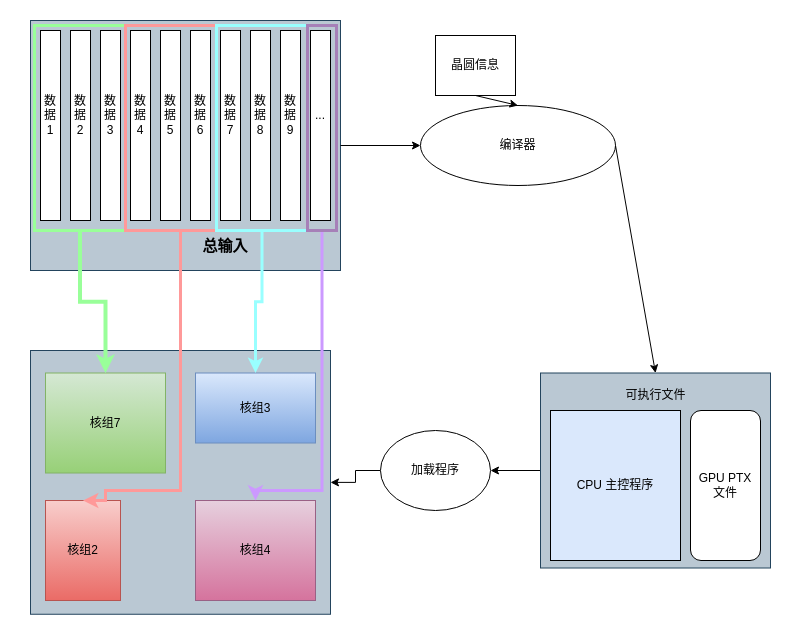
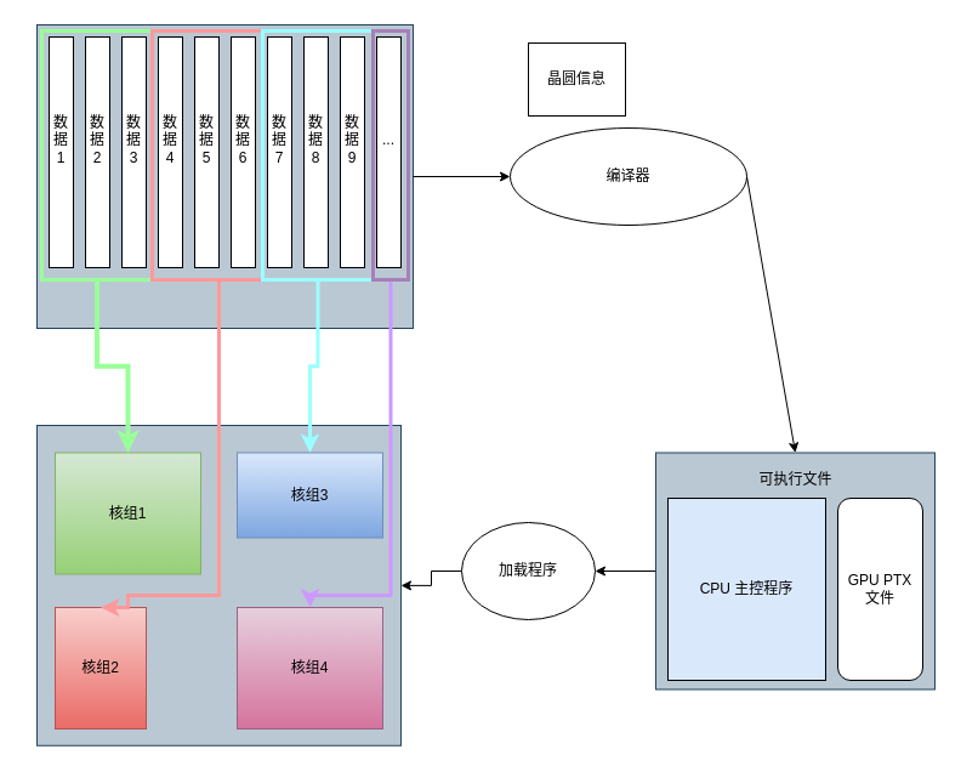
  <mxCell id="0" />
  <mxCell id="1" parent="0" />
  <mxCell id="2" value="" style="rounded=0;whiteSpace=wrap;html=1;rotation=0;fillColor=#bac8d3;strokeColor=#23445d;" vertex="1" parent="1"><mxGeometry x="30" y="20" width="310" height="250" as="geometry" /></mxCell>
  <mxCell id="3" value="" style="rounded=0;whiteSpace=wrap;html=1;" vertex="1" parent="1"><mxGeometry x="40" y="30" width="20" height="190" as="geometry" /></mxCell>
  <mxCell id="4" value="" style="rounded=0;whiteSpace=wrap;html=1;" vertex="1" parent="1"><mxGeometry x="70" y="30" width="20" height="190" as="geometry" /></mxCell>
  <mxCell id="5" value="" style="rounded=0;whiteSpace=wrap;html=1;" vertex="1" parent="1"><mxGeometry x="100" y="30" width="20" height="190" as="geometry" /></mxCell>
  <mxCell id="6" value="" style="rounded=0;whiteSpace=wrap;html=1;" vertex="1" parent="1"><mxGeometry x="160" y="30" width="20" height="190" as="geometry" /></mxCell>
  <mxCell id="7" value="" style="rounded=0;whiteSpace=wrap;html=1;" vertex="1" parent="1"><mxGeometry x="130" y="30" width="20" height="190" as="geometry" /></mxCell>
  <mxCell id="8" value="" style="rounded=0;whiteSpace=wrap;html=1;" vertex="1" parent="1"><mxGeometry x="190" y="30" width="20" height="190" as="geometry" /></mxCell>
  <mxCell id="9" value="" style="rounded=0;whiteSpace=wrap;html=1;" vertex="1" parent="1"><mxGeometry x="220" y="30" width="20" height="190" as="geometry" /></mxCell>
  <mxCell id="10" value="" style="rounded=0;whiteSpace=wrap;html=1;" vertex="1" parent="1"><mxGeometry x="250" y="30" width="20" height="190" as="geometry" /></mxCell>
  <mxCell id="11" value="" style="rounded=0;whiteSpace=wrap;html=1;" vertex="1" parent="1"><mxGeometry x="280" y="30" width="20" height="190" as="geometry" /></mxCell>
  <mxCell id="12" value="" style="rounded=0;whiteSpace=wrap;html=1;" vertex="1" parent="1"><mxGeometry x="310" y="30" width="20" height="190" as="geometry" /></mxCell>
- <mxCell id="13" value="&lt;b&gt;&lt;font style=&quot;font-size: 15px;&quot;&gt;总输入&lt;/font&gt;&lt;/b&gt;" style="text;html=1;align=center;verticalAlign=middle;whiteSpace=wrap;rounded=0;" vertex="1" parent="1"><mxGeometry x="195" y="230" width="60" height="30" as="geometry" /></mxCell>
  <mxCell id="14" value="数&lt;br&gt;据&lt;br&gt;1" style="text;html=1;align=center;verticalAlign=middle;whiteSpace=wrap;rounded=0;rotation=0;" vertex="1" parent="1"><mxGeometry x="20" y="100" width="60" height="30" as="geometry" /></mxCell>
  <mxCell id="15" value="数&lt;br&gt;据&lt;br&gt;2" style="text;html=1;align=center;verticalAlign=middle;whiteSpace=wrap;rounded=0;rotation=0;" vertex="1" parent="1"><mxGeometry x="50" y="100" width="60" height="30" as="geometry" /></mxCell>
  <mxCell id="16" value="数&lt;br&gt;据&lt;br&gt;3" style="text;html=1;align=center;verticalAlign=middle;whiteSpace=wrap;rounded=0;rotation=0;" vertex="1" parent="1"><mxGeometry x="80" y="100" width="60" height="30" as="geometry" /></mxCell>
  <mxCell id="17" value="数&lt;br&gt;据&lt;br&gt;4" style="text;html=1;align=center;verticalAlign=middle;whiteSpace=wrap;rounded=0;rotation=0;" vertex="1" parent="1"><mxGeometry x="110" y="100" width="60" height="30" as="geometry" /></mxCell>
  <mxCell id="18" value="数&lt;br&gt;据&lt;br&gt;5" style="text;html=1;align=center;verticalAlign=middle;whiteSpace=wrap;rounded=0;rotation=0;" vertex="1" parent="1"><mxGeometry x="140" y="100" width="60" height="30" as="geometry" /></mxCell>
  <mxCell id="19" value="数&lt;br&gt;据&lt;br&gt;6" style="text;html=1;align=center;verticalAlign=middle;whiteSpace=wrap;rounded=0;rotation=0;" vertex="1" parent="1"><mxGeometry x="170" y="100" width="60" height="30" as="geometry" /></mxCell>
  <mxCell id="20" value="数&lt;br&gt;据&lt;br&gt;7" style="text;html=1;align=center;verticalAlign=middle;whiteSpace=wrap;rounded=0;rotation=0;" vertex="1" parent="1"><mxGeometry x="200" y="100" width="60" height="30" as="geometry" /></mxCell>
  <mxCell id="21" value="数&lt;br&gt;据&lt;br&gt;8" style="text;html=1;align=center;verticalAlign=middle;whiteSpace=wrap;rounded=0;rotation=0;" vertex="1" parent="1"><mxGeometry x="230" y="100" width="60" height="30" as="geometry" /></mxCell>
  <mxCell id="22" value="数&lt;br&gt;据&lt;br&gt;9" style="text;html=1;align=center;verticalAlign=middle;whiteSpace=wrap;rounded=0;rotation=0;" vertex="1" parent="1"><mxGeometry x="260" y="100" width="60" height="30" as="geometry" /></mxCell>
  <mxCell id="23" value="..." style="text;html=1;align=center;verticalAlign=middle;whiteSpace=wrap;rounded=0;rotation=0;" vertex="1" parent="1"><mxGeometry x="290" y="100" width="60" height="30" as="geometry" /></mxCell>
  <mxCell id="24" value="编译器" style="ellipse;whiteSpace=wrap;html=1;" vertex="1" parent="1"><mxGeometry x="420" y="105" width="195" height="80" as="geometry" /></mxCell>
  <mxCell id="25" value="" style="endArrow=classic;html=1;rounded=0;entryX=0;entryY=0.5;entryDx=0;entryDy=0;exitX=1;exitY=0.5;exitDx=0;exitDy=0;" edge="1" parent="1" source="2" target="24"><mxGeometry width="50" height="50" relative="1" as="geometry"><mxPoint x="270" y="280" as="sourcePoint" /><mxPoint x="265" y="240" as="targetPoint" /></mxGeometry></mxCell>
  <mxCell id="26" value="晶圆信息" style="rounded=0;whiteSpace=wrap;html=1;" vertex="1" parent="1"><mxGeometry x="435" y="35" width="80" height="60" as="geometry" /></mxCell>
- <mxCell id="27" value="" style="endArrow=classic;html=1;rounded=0;exitX=0.5;exitY=1;exitDx=0;exitDy=0;entryX=0.5;entryY=0;entryDx=0;entryDy=0;" edge="1" parent="1" source="26" target="24"><mxGeometry width="50" height="50" relative="1" as="geometry"><mxPoint x="215" y="390" as="sourcePoint" /><mxPoint x="265" y="340" as="targetPoint" /></mxGeometry></mxCell>
  <mxCell id="28" style="edgeStyle=orthogonalEdgeStyle;rounded=0;orthogonalLoop=1;jettySize=auto;html=1;entryX=1;entryY=0.5;entryDx=0;entryDy=0;" edge="1" parent="1" source="29" target="40"><mxGeometry relative="1" as="geometry" /></mxCell>
  <mxCell id="29" value="" style="rounded=0;whiteSpace=wrap;html=1;fillColor=#bac8d3;strokeColor=#23445d;" vertex="1" parent="1"><mxGeometry x="540" y="372.5" width="230" height="195" as="geometry" /></mxCell>
  <mxCell id="30" value="" style="endArrow=classic;html=1;rounded=0;entryX=0.5;entryY=0;entryDx=0;entryDy=0;exitX=1;exitY=0.5;exitDx=0;exitDy=0;" edge="1" parent="1" source="24" target="29"><mxGeometry width="50" height="50" relative="1" as="geometry"><mxPoint x="540" y="145" as="sourcePoint" /><mxPoint x="275" y="340" as="targetPoint" /></mxGeometry></mxCell>
  <mxCell id="31" value="可执行文件" style="text;html=1;align=center;verticalAlign=middle;whiteSpace=wrap;rounded=0;" vertex="1" parent="1"><mxGeometry x="622.5" y="380" width="65" height="30" as="geometry" /></mxCell>
  <mxCell id="32" value="CPU 主控程序" style="rounded=0;whiteSpace=wrap;html=1;fillColor=#dae8fc;" vertex="1" parent="1"><mxGeometry x="550" y="410" width="130" height="150" as="geometry" /></mxCell>
  <mxCell id="33" value="GPU PTX&lt;br&gt;文件" style="whiteSpace=wrap;html=1;rounded=1;" vertex="1" parent="1"><mxGeometry x="690" y="410" width="70" height="150" as="geometry" /></mxCell>
  <mxCell id="34" value="" style="rounded=0;whiteSpace=wrap;html=1;fillColor=#bac8d3;strokeColor=#23445d;" vertex="1" parent="1"><mxGeometry x="30" y="350" width="300" height="263.75" as="geometry" /></mxCell>
- <mxCell id="35" value="核组7" style="rounded=0;whiteSpace=wrap;html=1;fillColor=#d5e8d4;gradientColor=#97d077;strokeColor=#82b366;" vertex="1" parent="1"><mxGeometry x="45" y="372.5" width="120" height="100" as="geometry" /></mxCell>
+ <mxCell id="35" value="核组1" style="rounded=0;whiteSpace=wrap;html=1;fillColor=#d5e8d4;gradientColor=#97d077;strokeColor=#82b366;" vertex="1" parent="1"><mxGeometry x="45" y="372.5" width="120" height="100" as="geometry" /></mxCell>
  <mxCell id="36" value="核组3" style="rounded=0;whiteSpace=wrap;html=1;fillColor=#dae8fc;gradientColor=#7ea6e0;strokeColor=#6c8ebf;" vertex="1" parent="1"><mxGeometry x="195" y="372.5" width="120" height="70" as="geometry" /></mxCell>
  <mxCell id="37" value="核组2" style="rounded=0;whiteSpace=wrap;html=1;fillColor=#f8cecc;gradientColor=#ea6b66;strokeColor=#b85450;" vertex="1" parent="1"><mxGeometry x="45" y="500" width="75" height="100" as="geometry" /></mxCell>
  <mxCell id="38" value="核组4" style="rounded=0;whiteSpace=wrap;html=1;fillColor=#e6d0de;gradientColor=#d5739d;strokeColor=#996185;" vertex="1" parent="1"><mxGeometry x="195" y="500" width="120" height="100" as="geometry" /></mxCell>
  <mxCell id="39" style="edgeStyle=orthogonalEdgeStyle;rounded=0;orthogonalLoop=1;jettySize=auto;html=1;exitX=0;exitY=0.5;exitDx=0;exitDy=0;entryX=1;entryY=0.5;entryDx=0;entryDy=0;" edge="1" parent="1" source="40" target="34"><mxGeometry relative="1" as="geometry" /></mxCell>
  <mxCell id="40" value="加载程序" style="ellipse;whiteSpace=wrap;html=1;" vertex="1" parent="1"><mxGeometry x="380" y="430" width="110" height="80" as="geometry" /></mxCell>
  <mxCell id="41" style="edgeStyle=orthogonalEdgeStyle;rounded=0;orthogonalLoop=1;jettySize=auto;html=1;exitX=0.5;exitY=1;exitDx=0;exitDy=0;strokeColor=#99FF99;strokeWidth=4;" edge="1" parent="1" source="42" target="35"><mxGeometry relative="1" as="geometry" /></mxCell>
  <mxCell id="42" value="" style="rounded=0;whiteSpace=wrap;html=1;fillColor=none;strokeColor=#99FF99;strokeWidth=3;" vertex="1" parent="1"><mxGeometry x="34" y="25" width="91" height="205" as="geometry" /></mxCell>
  <mxCell id="43" style="edgeStyle=orthogonalEdgeStyle;rounded=0;orthogonalLoop=1;jettySize=auto;html=1;exitX=0.5;exitY=1;exitDx=0;exitDy=0;entryX=0.5;entryY=0;entryDx=0;entryDy=0;strokeColor=#FF9999;strokeWidth=3;" edge="1" parent="1" source="44" target="37"><mxGeometry relative="1" as="geometry"><Array as="points"><mxPoint x="180" y="230" /><mxPoint x="180" y="490" /><mxPoint x="105" y="490" /></Array></mxGeometry></mxCell>
  <mxCell id="44" value="" style="rounded=0;whiteSpace=wrap;html=1;fillColor=none;strokeColor=#FF9999;strokeWidth=3;" vertex="1" parent="1"><mxGeometry x="125" y="25" width="91" height="205" as="geometry" /></mxCell>
  <mxCell id="45" style="edgeStyle=orthogonalEdgeStyle;rounded=0;orthogonalLoop=1;jettySize=auto;html=1;exitX=0.5;exitY=1;exitDx=0;exitDy=0;entryX=0.5;entryY=0;entryDx=0;entryDy=0;strokeColor=#99FFFF;strokeWidth=3;" edge="1" parent="1" source="46" target="36"><mxGeometry relative="1" as="geometry" /></mxCell>
  <mxCell id="46" value="" style="rounded=0;whiteSpace=wrap;html=1;fillColor=none;strokeColor=#99FFFF;strokeWidth=3;" vertex="1" parent="1"><mxGeometry x="216" y="25" width="91" height="205" as="geometry" /></mxCell>
  <mxCell id="47" style="edgeStyle=orthogonalEdgeStyle;rounded=0;orthogonalLoop=1;jettySize=auto;html=1;exitX=0.5;exitY=1;exitDx=0;exitDy=0;entryX=0.5;entryY=0;entryDx=0;entryDy=0;strokeColor=#CC99FF;strokeWidth=3;" edge="1" parent="1" source="48" target="38"><mxGeometry relative="1" as="geometry"><Array as="points"><mxPoint x="322" y="490" /><mxPoint x="255" y="490" /></Array></mxGeometry></mxCell>
  <mxCell id="48" value="" style="rounded=0;whiteSpace=wrap;html=1;fillColor=none;strokeColor=#A680B8;strokeWidth=3;" vertex="1" parent="1"><mxGeometry x="307" y="25" width="29" height="205" as="geometry" /></mxCell>
